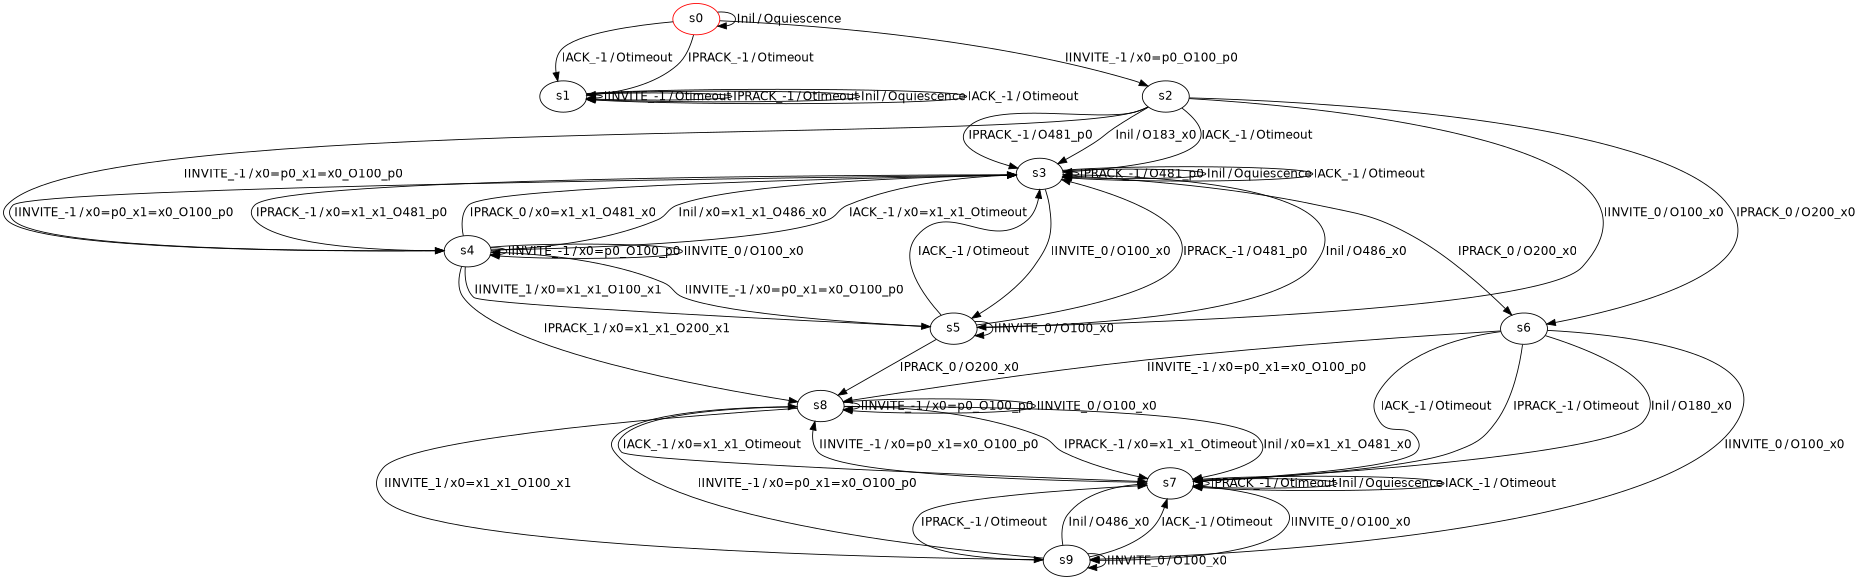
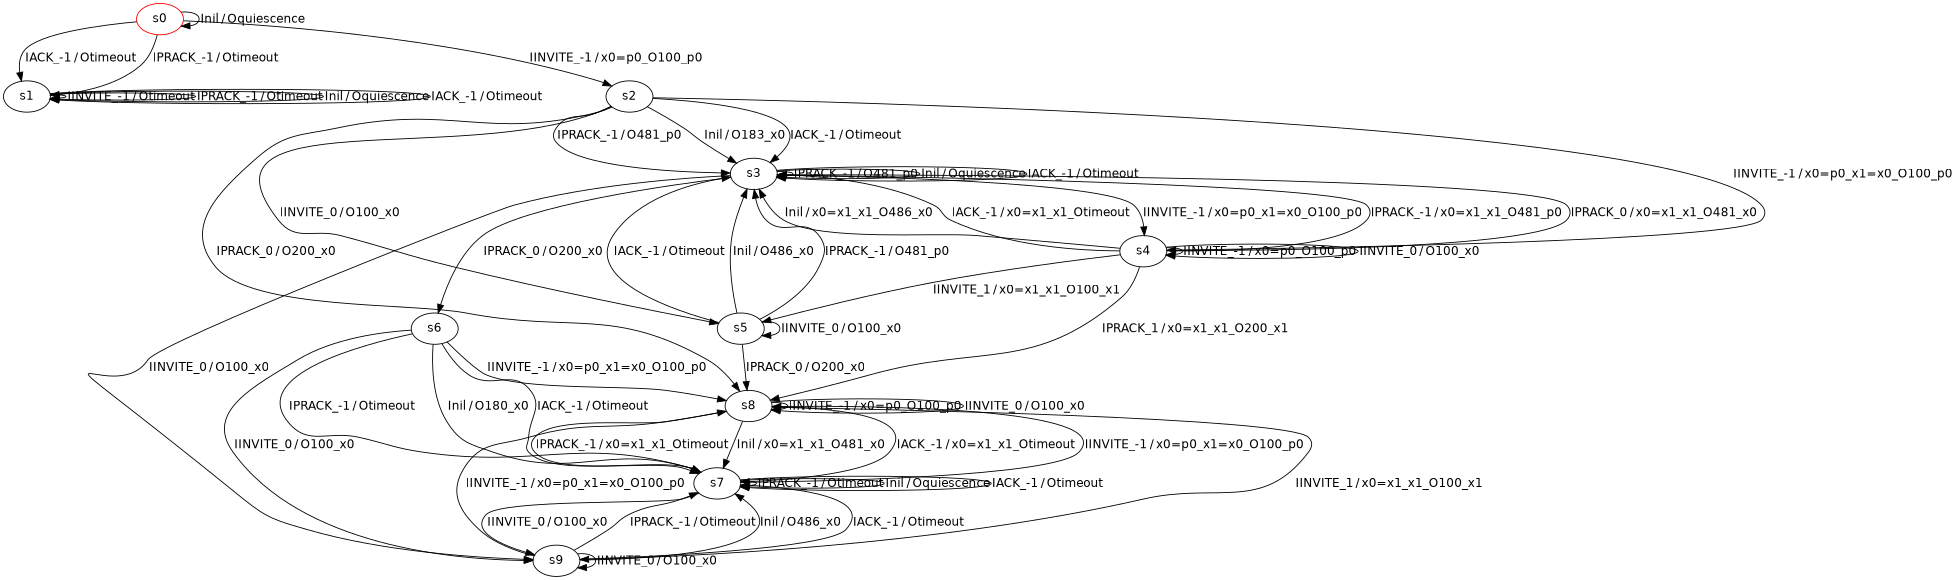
  digraph {
    fontname="DejaVu Sans"
    node [fontname="DejaVu Sans"]
    edge [fontname="DejaVu Sans"]
    n1 [color=red label=s0]
    n2 [label=s1]
    n3 [label=s2]
    n4 [label=s3]
    n5 [label=s4]
    n6 [label=s5]
    n7 [label=s6]
    n8 [label=s8]
    n9 [label=s7]
    n10 [label=s9]
    n1 -> n1 [label=<<table border="0" cellpadding="1" cellspacing="0"><tr><td>Inil</td><td>/</td><td>Oquiescence</td></tr></table>>]
    n1 -> n2 [label=<<table border="0" cellpadding="1" cellspacing="0"><tr><td>IPRACK_-1</td><td>/</td><td>Otimeout</td></tr></table>>]
    n1 -> n2 [label=<<table border="0" cellpadding="1" cellspacing="0"><tr><td>IACK_-1</td><td>/</td><td>Otimeout</td></tr></table>>]
    n1 -> n3 [label=<<table border="0" cellpadding="1" cellspacing="0"><tr><td>IINVITE_-1</td><td>/</td><td>x0=p0_O100_p0</td></tr></table>>]
    n2 -> n2 [label=<<table border="0" cellpadding="1" cellspacing="0"><tr><td>IINVITE_-1</td><td>/</td><td>Otimeout</td></tr></table>>]
    n2 -> n2 [label=<<table border="0" cellpadding="1" cellspacing="0"><tr><td>IPRACK_-1</td><td>/</td><td>Otimeout</td></tr></table>>]
    n2 -> n2 [label=<<table border="0" cellpadding="1" cellspacing="0"><tr><td>Inil</td><td>/</td><td>Oquiescence</td></tr></table>>]
    n2 -> n2 [label=<<table border="0" cellpadding="1" cellspacing="0"><tr><td>IACK_-1</td><td>/</td><td>Otimeout</td></tr></table>>]
    n3 -> n4 [label=<<table border="0" cellpadding="1" cellspacing="0"><tr><td>IPRACK_-1</td><td>/</td><td>O481_p0</td></tr></table>>]
    n3 -> n4 [label=<<table border="0" cellpadding="1" cellspacing="0"><tr><td>Inil</td><td>/</td><td>O183_x0</td></tr></table>>]
    n3 -> n4 [label=<<table border="0" cellpadding="1" cellspacing="0"><tr><td>IACK_-1</td><td>/</td><td>Otimeout</td></tr></table>>]
    n3 -> n5 [label=<<table border="0" cellpadding="1" cellspacing="0"><tr><td>IINVITE_-1</td><td>/</td><td>x0=p0_x1=x0_O100_p0</td></tr></table>>]
    n3 -> n6 [label=<<table border="0" cellpadding="1" cellspacing="0"><tr><td>IINVITE_0</td><td>/</td><td>O100_x0</td></tr></table>>]
-   n3 -> n7 [label=<<table border="0" cellpadding="1" cellspacing="0"><tr><td>IPRACK_0</td><td>/</td><td>O200_x0</td></tr></table>>]
+   n3 -> n8 [label=<<table border="0" cellpadding="1" cellspacing="0"><tr><td>IPRACK_0</td><td>/</td><td>O200_x0</td></tr></table>>]
    n4 -> n4 [label=<<table border="0" cellpadding="1" cellspacing="0"><tr><td>IPRACK_-1</td><td>/</td><td>O481_p0</td></tr></table>>]
    n4 -> n4 [label=<<table border="0" cellpadding="1" cellspacing="0"><tr><td>Inil</td><td>/</td><td>Oquiescence</td></tr></table>>]
    n4 -> n4 [label=<<table border="0" cellpadding="1" cellspacing="0"><tr><td>IACK_-1</td><td>/</td><td>Otimeout</td></tr></table>>]
    n4 -> n5 [label=<<table border="0" cellpadding="1" cellspacing="0"><tr><td>IINVITE_-1</td><td>/</td><td>x0=p0_x1=x0_O100_p0</td></tr></table>>]
-   n4 -> n6 [label=<<table border="0" cellpadding="1" cellspacing="0"><tr><td>IINVITE_0</td><td>/</td><td>O100_x0</td></tr></table>>]
+   n4 -> n10 [label=<<table border="0" cellpadding="1" cellspacing="0"><tr><td>IINVITE_0</td><td>/</td><td>O100_x0</td></tr></table>>]
    n4 -> n7 [label=<<table border="0" cellpadding="1" cellspacing="0"><tr><td>IPRACK_0</td><td>/</td><td>O200_x0</td></tr></table>>]
    n5 -> n4 [label=<<table border="0" cellpadding="1" cellspacing="0"><tr><td>IPRACK_-1</td><td>/</td><td>x0=x1_x1_O481_p0</td></tr></table>>]
    n5 -> n4 [label=<<table border="0" cellpadding="1" cellspacing="0"><tr><td>IPRACK_0</td><td>/</td><td>x0=x1_x1_O481_x0</td></tr></table>>]
    n5 -> n4 [label=<<table border="0" cellpadding="1" cellspacing="0"><tr><td>Inil</td><td>/</td><td>x0=x1_x1_O486_x0</td></tr></table>>]
    n5 -> n4 [label=<<table border="0" cellpadding="1" cellspacing="0"><tr><td>IACK_-1</td><td>/</td><td>x0=x1_x1_Otimeout</td></tr></table>>]
    n5 -> n5 [label=<<table border="0" cellpadding="1" cellspacing="0"><tr><td>IINVITE_-1</td><td>/</td><td>x0=p0_O100_p0</td></tr></table>>]
    n5 -> n5 [label=<<table border="0" cellpadding="1" cellspacing="0"><tr><td>IINVITE_0</td><td>/</td><td>O100_x0</td></tr></table>>]
    n5 -> n6 [label=<<table border="0" cellpadding="1" cellspacing="0"><tr><td>IINVITE_1</td><td>/</td><td>x0=x1_x1_O100_x1</td></tr></table>>]
    n5 -> n8 [label=<<table border="0" cellpadding="1" cellspacing="0"><tr><td>IPRACK_1</td><td>/</td><td>x0=x1_x1_O200_x1</td></tr></table>>]
    n6 -> n4 [label=<<table border="0" cellpadding="1" cellspacing="0"><tr><td>IPRACK_-1</td><td>/</td><td>O481_p0</td></tr></table>>]
    n6 -> n4 [label=<<table border="0" cellpadding="1" cellspacing="0"><tr><td>Inil</td><td>/</td><td>O486_x0</td></tr></table>>]
    n6 -> n4 [label=<<table border="0" cellpadding="1" cellspacing="0"><tr><td>IACK_-1</td><td>/</td><td>Otimeout</td></tr></table>>]
-   n6 -> n5 [label=<<table border="0" cellpadding="1" cellspacing="0"><tr><td>IINVITE_-1</td><td>/</td><td>x0=p0_x1=x0_O100_p0</td></tr></table>>]
    n6 -> n6 [label=<<table border="0" cellpadding="1" cellspacing="0"><tr><td>IINVITE_0</td><td>/</td><td>O100_x0</td></tr></table>>]
    n6 -> n8 [label=<<table border="0" cellpadding="1" cellspacing="0"><tr><td>IPRACK_0</td><td>/</td><td>O200_x0</td></tr></table>>]
    n7 -> n8 [label=<<table border="0" cellpadding="1" cellspacing="0"><tr><td>IINVITE_-1</td><td>/</td><td>x0=p0_x1=x0_O100_p0</td></tr></table>>]
    n7 -> n9 [label=<<table border="0" cellpadding="1" cellspacing="0"><tr><td>IPRACK_-1</td><td>/</td><td>Otimeout</td></tr></table>>]
    n7 -> n9 [label=<<table border="0" cellpadding="1" cellspacing="0"><tr><td>Inil</td><td>/</td><td>O180_x0</td></tr></table>>]
    n7 -> n9 [label=<<table border="0" cellpadding="1" cellspacing="0"><tr><td>IACK_-1</td><td>/</td><td>Otimeout</td></tr></table>>]
    n7 -> n10 [label=<<table border="0" cellpadding="1" cellspacing="0"><tr><td>IINVITE_0</td><td>/</td><td>O100_x0</td></tr></table>>]
    n8 -> n8 [label=<<table border="0" cellpadding="1" cellspacing="0"><tr><td>IINVITE_-1</td><td>/</td><td>x0=p0_O100_p0</td></tr></table>>]
    n8 -> n8 [label=<<table border="0" cellpadding="1" cellspacing="0"><tr><td>IINVITE_0</td><td>/</td><td>O100_x0</td></tr></table>>]
    n8 -> n9 [label=<<table border="0" cellpadding="1" cellspacing="0"><tr><td>IPRACK_-1</td><td>/</td><td>x0=x1_x1_Otimeout</td></tr></table>>]
    n8 -> n9 [label=<<table border="0" cellpadding="1" cellspacing="0"><tr><td>Inil</td><td>/</td><td>x0=x1_x1_O481_x0</td></tr></table>>]
    n8 -> n9 [label=<<table border="0" cellpadding="1" cellspacing="0"><tr><td>IACK_-1</td><td>/</td><td>x0=x1_x1_Otimeout</td></tr></table>>]
    n8 -> n10 [label=<<table border="0" cellpadding="1" cellspacing="0"><tr><td>IINVITE_1</td><td>/</td><td>x0=x1_x1_O100_x1</td></tr></table>>]
    n9 -> n8 [label=<<table border="0" cellpadding="1" cellspacing="0"><tr><td>IINVITE_-1</td><td>/</td><td>x0=p0_x1=x0_O100_p0</td></tr></table>>]
    n9 -> n9 [label=<<table border="0" cellpadding="1" cellspacing="0"><tr><td>IPRACK_-1</td><td>/</td><td>Otimeout</td></tr></table>>]
    n9 -> n9 [label=<<table border="0" cellpadding="1" cellspacing="0"><tr><td>Inil</td><td>/</td><td>Oquiescence</td></tr></table>>]
    n9 -> n9 [label=<<table border="0" cellpadding="1" cellspacing="0"><tr><td>IACK_-1</td><td>/</td><td>Otimeout</td></tr></table>>]
    n9 -> n10 [label=<<table border="0" cellpadding="1" cellspacing="0"><tr><td>IINVITE_0</td><td>/</td><td>O100_x0</td></tr></table>>]
    n10 -> n8 [label=<<table border="0" cellpadding="1" cellspacing="0"><tr><td>IINVITE_-1</td><td>/</td><td>x0=p0_x1=x0_O100_p0</td></tr></table>>]
    n10 -> n9 [label=<<table border="0" cellpadding="1" cellspacing="0"><tr><td>IPRACK_-1</td><td>/</td><td>Otimeout</td></tr></table>>]
    n10 -> n9 [label=<<table border="0" cellpadding="1" cellspacing="0"><tr><td>Inil</td><td>/</td><td>O486_x0</td></tr></table>>]
    n10 -> n9 [label=<<table border="0" cellpadding="1" cellspacing="0"><tr><td>IACK_-1</td><td>/</td><td>Otimeout</td></tr></table>>]
    n10 -> n10 [label=<<table border="0" cellpadding="1" cellspacing="0"><tr><td>IINVITE_0</td><td>/</td><td>O100_x0</td></tr></table>>]
  }
